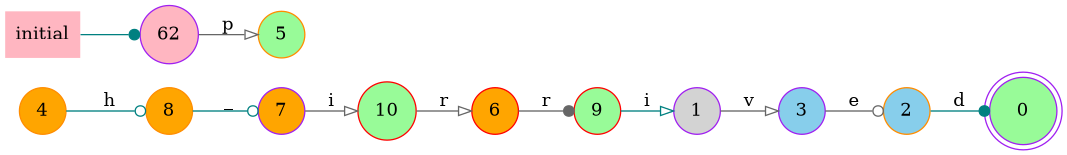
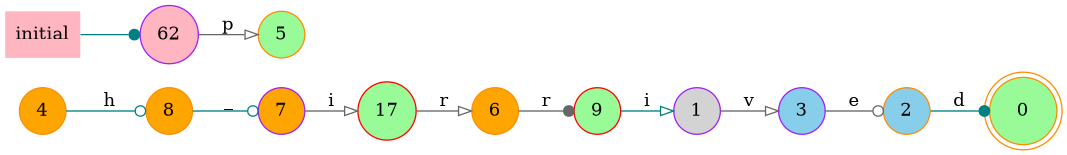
  digraph {
    rankdir=LR
    node [color=darkorange fillcolor=palegreen shape=circle style=filled]
    edge [arrowhead=onormal color=gray40]
-   0 [color=purple shape=doublecircle]
+   0 [shape=doublecircle]
    1 [color=purple fillcolor=lightgrey]
    3 [color=purple fillcolor=skyblue]
    2 [fillcolor=skyblue]
    4 [fillcolor=orange]
    8 [fillcolor=orange]
    7 [color=purple fillcolor=orange]
-   10 [color=red]
-   6 [color=red fillcolor=orange]
+   10 [color=red label=17]
+   6 [fillcolor=orange]
    9 [color=red]
    n11 [color=purple fillcolor=lightpink label=62]
    5
    initial [color=teal fillcolor=lightpink shape=plaintext]
    1 -> 3 [label=v]
    3 -> 2 [arrowhead=odot label=e]
    2 -> 0 [arrowhead=dot color=teal label=d]
    4 -> 8 [arrowhead=odot color=teal label=h]
    8 -> 7 [arrowhead=odot color=teal label=_]
    7 -> 10 [label=i]
    10 -> 6 [label=r]
    6 -> 9 [arrowhead=dot label=r]
    9 -> 1 [color=teal label=i]
    n11 -> 5 [label=p]
    initial -> n11 [arrowhead=dot color=teal]
  }
